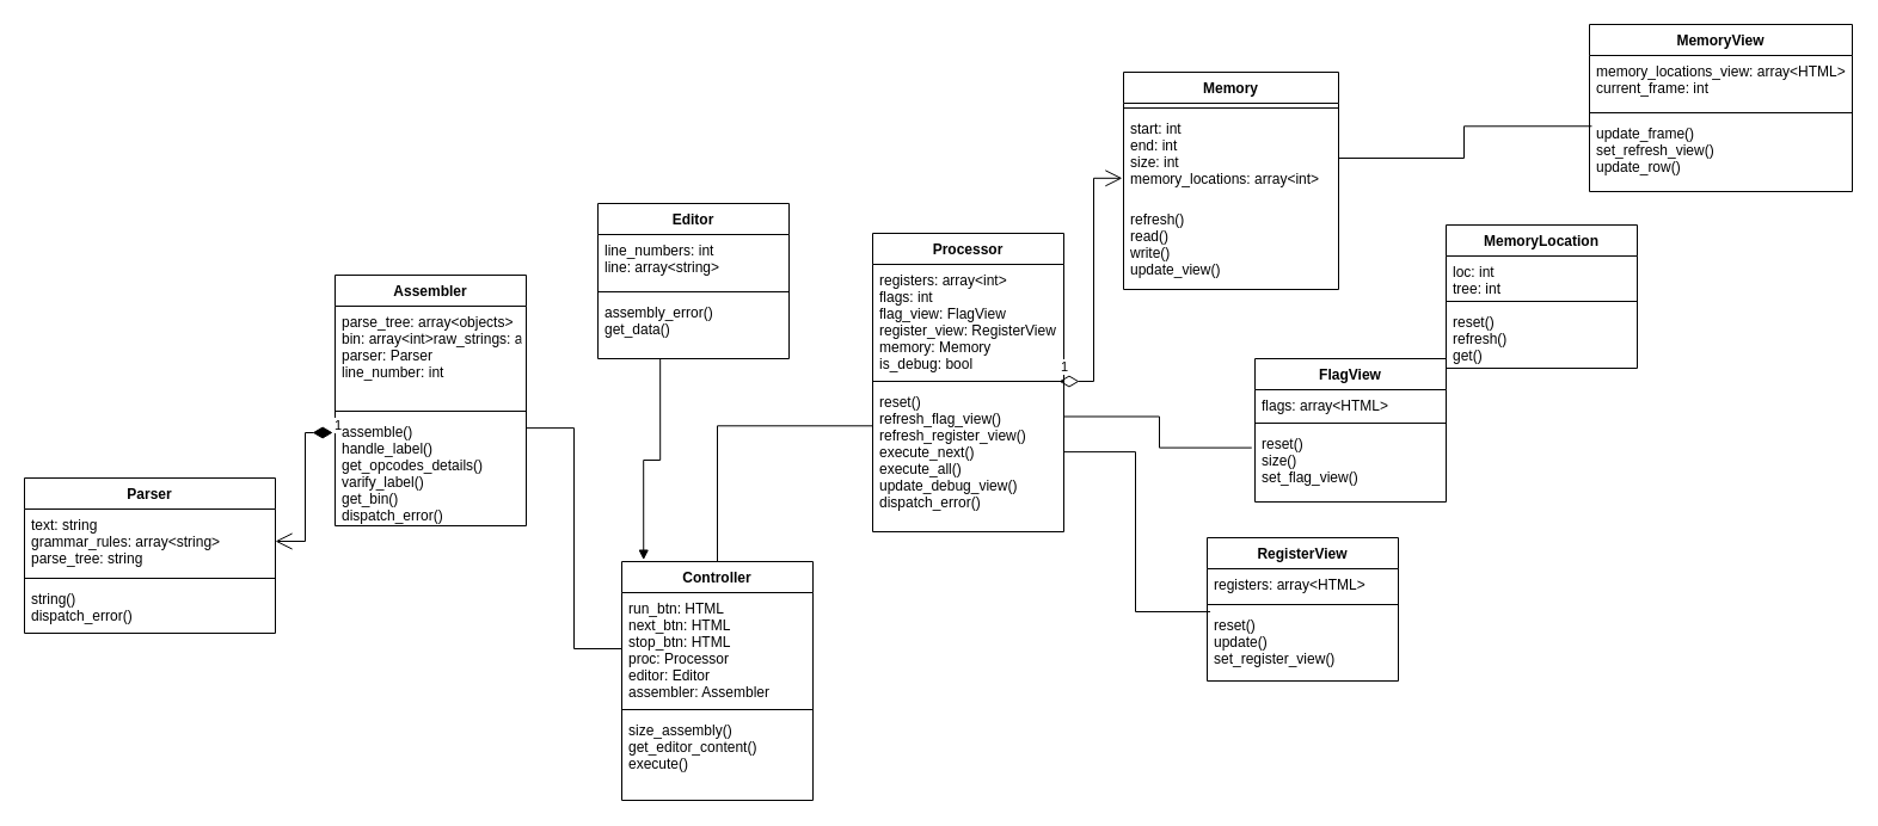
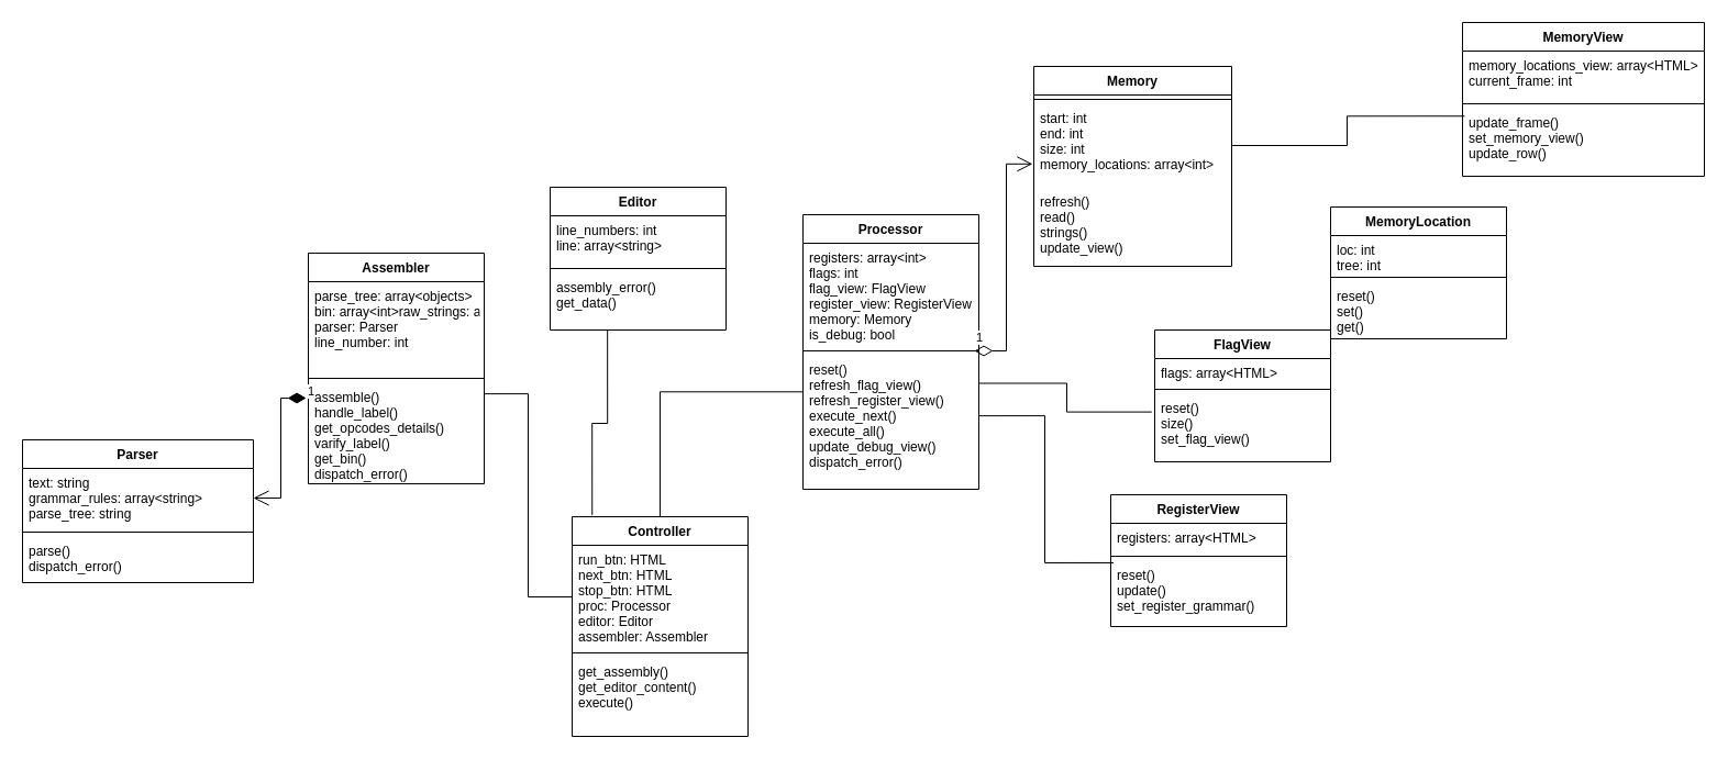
  <mxCell id="0" />
  <mxCell id="1" parent="0" />
  <mxCell id="2" value="MemoryLocation" style="swimlane;fontStyle=1;align=center;verticalAlign=top;childLayout=stackLayout;horizontal=1;startSize=26;horizontalStack=0;resizeParent=1;resizeParentMax=0;resizeLast=0;collapsible=1;marginBottom=0;" vertex="1" parent="1"><mxGeometry x="1210" y="188" width="160" height="120" as="geometry" /></mxCell>
  <mxCell id="3" value="loc: int&#10;tree: int&#10;" style="text;strokeColor=none;fillColor=none;align=left;verticalAlign=top;spacingLeft=4;spacingRight=4;overflow=hidden;rotatable=0;points=[[0,0.5],[1,0.5]];portConstraint=eastwest;" vertex="1" parent="2"><mxGeometry y="26" width="160" height="34" as="geometry" /></mxCell>
  <mxCell id="4" value="" style="line;strokeWidth=1;fillColor=none;align=left;verticalAlign=middle;spacingTop=-1;spacingLeft=3;spacingRight=3;rotatable=0;labelPosition=right;points=[];portConstraint=eastwest;" vertex="1" parent="2"><mxGeometry y="60" width="160" height="8" as="geometry" /></mxCell>
- <mxCell id="5" value="reset()&#10;refresh()&#10;get()&#10;" style="text;strokeColor=none;fillColor=none;align=left;verticalAlign=top;spacingLeft=4;spacingRight=4;overflow=hidden;rotatable=0;points=[[0,0.5],[1,0.5]];portConstraint=eastwest;" vertex="1" parent="2"><mxGeometry y="68" width="160" height="52" as="geometry" /></mxCell>
+ <mxCell id="5" value="reset()&#10;set()&#10;get()&#10;" style="text;strokeColor=none;fillColor=none;align=left;verticalAlign=top;spacingLeft=4;spacingRight=4;overflow=hidden;rotatable=0;points=[[0,0.5],[1,0.5]];portConstraint=eastwest;" vertex="1" parent="2"><mxGeometry y="68" width="160" height="52" as="geometry" /></mxCell>
  <mxCell id="6" value="Memory" style="swimlane;fontStyle=1;align=center;verticalAlign=top;childLayout=stackLayout;horizontal=1;startSize=26;horizontalStack=0;resizeParent=1;resizeParentMax=0;resizeLast=0;collapsible=1;marginBottom=0;" vertex="1" parent="1"><mxGeometry x="940" y="60" width="180" height="182" as="geometry" /></mxCell>
  <mxCell id="7" value="" style="line;strokeWidth=1;fillColor=none;align=left;verticalAlign=middle;spacingTop=-1;spacingLeft=3;spacingRight=3;rotatable=0;labelPosition=right;points=[];portConstraint=eastwest;" vertex="1" parent="6"><mxGeometry y="26" width="180" height="8" as="geometry" /></mxCell>
  <mxCell id="8" value="start: int&#10;end: int&#10;size: int&#10;memory_locations: array&lt;int&gt;&#10;" style="text;strokeColor=none;fillColor=none;align=left;verticalAlign=top;spacingLeft=4;spacingRight=4;overflow=hidden;rotatable=0;points=[[0,0.5],[1,0.5]];portConstraint=eastwest;" vertex="1" parent="6"><mxGeometry y="34" width="180" height="76" as="geometry" /></mxCell>
- <mxCell id="9" value="refresh()&#10;read()&#10;write()&#10;update_view()&#10;" style="text;strokeColor=none;fillColor=none;align=left;verticalAlign=top;spacingLeft=4;spacingRight=4;overflow=hidden;rotatable=0;points=[[0,0.5],[1,0.5]];portConstraint=eastwest;" vertex="1" parent="6"><mxGeometry y="110" width="180" height="72" as="geometry" /></mxCell>
+ <mxCell id="9" value="refresh()&#10;read()&#10;strings()&#10;update_view()&#10;" style="text;strokeColor=none;fillColor=none;align=left;verticalAlign=top;spacingLeft=4;spacingRight=4;overflow=hidden;rotatable=0;points=[[0,0.5],[1,0.5]];portConstraint=eastwest;" vertex="1" parent="6"><mxGeometry y="110" width="180" height="72" as="geometry" /></mxCell>
  <mxCell id="10" value="MemoryView" style="swimlane;fontStyle=1;align=center;verticalAlign=top;childLayout=stackLayout;horizontal=1;startSize=26;horizontalStack=0;resizeParent=1;resizeParentMax=0;resizeLast=0;collapsible=1;marginBottom=0;" vertex="1" parent="1"><mxGeometry x="1330" y="20" width="220" height="140" as="geometry" /></mxCell>
  <mxCell id="11" value="memory_locations_view: array&lt;HTML&gt;&#10;current_frame: int" style="text;strokeColor=none;fillColor=none;align=left;verticalAlign=top;spacingLeft=4;spacingRight=4;overflow=hidden;rotatable=0;points=[[0,0.5],[1,0.5]];portConstraint=eastwest;" vertex="1" parent="10"><mxGeometry y="26" width="220" height="44" as="geometry" /></mxCell>
  <mxCell id="12" value="" style="line;strokeWidth=1;fillColor=none;align=left;verticalAlign=middle;spacingTop=-1;spacingLeft=3;spacingRight=3;rotatable=0;labelPosition=right;points=[];portConstraint=eastwest;" vertex="1" parent="10"><mxGeometry y="70" width="220" height="8" as="geometry" /></mxCell>
- <mxCell id="13" value="update_frame()&#10;set_refresh_view()&#10;update_row()&#10;" style="text;strokeColor=none;fillColor=none;align=left;verticalAlign=top;spacingLeft=4;spacingRight=4;overflow=hidden;rotatable=0;points=[[0,0.5],[1,0.5]];portConstraint=eastwest;" vertex="1" parent="10"><mxGeometry y="78" width="220" height="62" as="geometry" /></mxCell>
+ <mxCell id="13" value="update_frame()&#10;set_memory_view()&#10;update_row()&#10;" style="text;strokeColor=none;fillColor=none;align=left;verticalAlign=top;spacingLeft=4;spacingRight=4;overflow=hidden;rotatable=0;points=[[0,0.5],[1,0.5]];portConstraint=eastwest;" vertex="1" parent="10"><mxGeometry y="78" width="220" height="62" as="geometry" /></mxCell>
  <mxCell id="14" value="Processor" style="swimlane;fontStyle=1;align=center;verticalAlign=top;childLayout=stackLayout;horizontal=1;startSize=26;horizontalStack=0;resizeParent=1;resizeParentMax=0;resizeLast=0;collapsible=1;marginBottom=0;" vertex="1" parent="1"><mxGeometry x="730" y="195" width="160" height="250" as="geometry" /></mxCell>
  <mxCell id="15" value="registers: array&lt;int&gt;&#10;flags: int&#10;flag_view: FlagView&#10;register_view: RegisterView&#10;memory: Memory&#10;is_debug: bool&#10;&#10;" style="text;strokeColor=none;fillColor=none;align=left;verticalAlign=top;spacingLeft=4;spacingRight=4;overflow=hidden;rotatable=0;points=[[0,0.5],[1,0.5]];portConstraint=eastwest;" vertex="1" parent="14"><mxGeometry y="26" width="160" height="94" as="geometry" /></mxCell>
  <mxCell id="16" value="" style="line;strokeWidth=1;fillColor=none;align=left;verticalAlign=middle;spacingTop=-1;spacingLeft=3;spacingRight=3;rotatable=0;labelPosition=right;points=[];portConstraint=eastwest;" vertex="1" parent="14"><mxGeometry y="120" width="160" height="8" as="geometry" /></mxCell>
  <mxCell id="17" value="reset()&#10;refresh_flag_view()&#10;refresh_register_view()&#10;execute_next()&#10;execute_all()&#10;update_debug_view()&#10;dispatch_error()&#10;&#10;&#10;" style="text;strokeColor=none;fillColor=none;align=left;verticalAlign=top;spacingLeft=4;spacingRight=4;overflow=hidden;rotatable=0;points=[[0,0.5],[1,0.5]];portConstraint=eastwest;" vertex="1" parent="14"><mxGeometry y="128" width="160" height="122" as="geometry" /></mxCell>
  <mxCell id="18" value="1" style="endArrow=open;html=1;endSize=12;startArrow=diamondThin;startSize=14;startFill=0;edgeStyle=orthogonalEdgeStyle;align=left;verticalAlign=bottom;rounded=0;entryX=-0.006;entryY=0.721;entryDx=0;entryDy=0;entryPerimeter=0;exitX=0.975;exitY=1.043;exitDx=0;exitDy=0;exitPerimeter=0;" edge="1" parent="1" source="15" target="8"><mxGeometry x="-1" y="3" relative="1" as="geometry"><mxPoint x="1370" y="390" as="sourcePoint" /><mxPoint x="1530" y="390" as="targetPoint" /></mxGeometry></mxCell>
  <mxCell id="19" value="FlagView" style="swimlane;fontStyle=1;align=center;verticalAlign=top;childLayout=stackLayout;horizontal=1;startSize=26;horizontalStack=0;resizeParent=1;resizeParentMax=0;resizeLast=0;collapsible=1;marginBottom=0;" vertex="1" parent="1"><mxGeometry x="1050" y="300" width="160" height="120" as="geometry" /></mxCell>
  <mxCell id="20" value="flags: array&lt;HTML&gt;" style="text;strokeColor=none;fillColor=none;align=left;verticalAlign=top;spacingLeft=4;spacingRight=4;overflow=hidden;rotatable=0;points=[[0,0.5],[1,0.5]];portConstraint=eastwest;" vertex="1" parent="19"><mxGeometry y="26" width="160" height="24" as="geometry" /></mxCell>
  <mxCell id="21" value="" style="line;strokeWidth=1;fillColor=none;align=left;verticalAlign=middle;spacingTop=-1;spacingLeft=3;spacingRight=3;rotatable=0;labelPosition=right;points=[];portConstraint=eastwest;" vertex="1" parent="19"><mxGeometry y="50" width="160" height="8" as="geometry" /></mxCell>
  <mxCell id="22" value="reset()&#10;size()&#10;set_flag_view()&#10;" style="text;strokeColor=none;fillColor=none;align=left;verticalAlign=top;spacingLeft=4;spacingRight=4;overflow=hidden;rotatable=0;points=[[0,0.5],[1,0.5]];portConstraint=eastwest;" vertex="1" parent="19"><mxGeometry y="58" width="160" height="62" as="geometry" /></mxCell>
  <mxCell id="23" value="RegisterView" style="swimlane;fontStyle=1;align=center;verticalAlign=top;childLayout=stackLayout;horizontal=1;startSize=26;horizontalStack=0;resizeParent=1;resizeParentMax=0;resizeLast=0;collapsible=1;marginBottom=0;" vertex="1" parent="1"><mxGeometry x="1010" y="450" width="160" height="120" as="geometry" /></mxCell>
  <mxCell id="24" value="registers: array&lt;HTML&gt;" style="text;strokeColor=none;fillColor=none;align=left;verticalAlign=top;spacingLeft=4;spacingRight=4;overflow=hidden;rotatable=0;points=[[0,0.5],[1,0.5]];portConstraint=eastwest;" vertex="1" parent="23"><mxGeometry y="26" width="160" height="26" as="geometry" /></mxCell>
  <mxCell id="25" value="" style="line;strokeWidth=1;fillColor=none;align=left;verticalAlign=middle;spacingTop=-1;spacingLeft=3;spacingRight=3;rotatable=0;labelPosition=right;points=[];portConstraint=eastwest;" vertex="1" parent="23"><mxGeometry y="52" width="160" height="8" as="geometry" /></mxCell>
- <mxCell id="26" value="reset()&#10;update()&#10;set_register_view()&#10;" style="text;strokeColor=none;fillColor=none;align=left;verticalAlign=top;spacingLeft=4;spacingRight=4;overflow=hidden;rotatable=0;points=[[0,0.5],[1,0.5]];portConstraint=eastwest;" vertex="1" parent="23"><mxGeometry y="60" width="160" height="60" as="geometry" /></mxCell>
+ <mxCell id="26" value="reset()&#10;update()&#10;set_register_grammar()&#10;" style="text;strokeColor=none;fillColor=none;align=left;verticalAlign=top;spacingLeft=4;spacingRight=4;overflow=hidden;rotatable=0;points=[[0,0.5],[1,0.5]];portConstraint=eastwest;" vertex="1" parent="23"><mxGeometry y="60" width="160" height="60" as="geometry" /></mxCell>
  <mxCell id="27" value="Editor" style="swimlane;fontStyle=1;align=center;verticalAlign=top;childLayout=stackLayout;horizontal=1;startSize=26;horizontalStack=0;resizeParent=1;resizeParentMax=0;resizeLast=0;collapsible=1;marginBottom=0;" vertex="1" parent="1"><mxGeometry x="500" y="170" width="160" height="130" as="geometry" /></mxCell>
  <mxCell id="28" value="line_numbers: int&#10;line: array&lt;string&gt;&#10;" style="text;strokeColor=none;fillColor=none;align=left;verticalAlign=top;spacingLeft=4;spacingRight=4;overflow=hidden;rotatable=0;points=[[0,0.5],[1,0.5]];portConstraint=eastwest;" vertex="1" parent="27"><mxGeometry y="26" width="160" height="44" as="geometry" /></mxCell>
  <mxCell id="29" value="" style="line;strokeWidth=1;fillColor=none;align=left;verticalAlign=middle;spacingTop=-1;spacingLeft=3;spacingRight=3;rotatable=0;labelPosition=right;points=[];portConstraint=eastwest;" vertex="1" parent="27"><mxGeometry y="70" width="160" height="8" as="geometry" /></mxCell>
  <mxCell id="30" value="assembly_error()&#10;get_data()&#10;" style="text;strokeColor=none;fillColor=none;align=left;verticalAlign=top;spacingLeft=4;spacingRight=4;overflow=hidden;rotatable=0;points=[[0,0.5],[1,0.5]];portConstraint=eastwest;" vertex="1" parent="27"><mxGeometry y="78" width="160" height="52" as="geometry" /></mxCell>
  <mxCell id="31" value="Assembler" style="swimlane;fontStyle=1;align=center;verticalAlign=top;childLayout=stackLayout;horizontal=1;startSize=26;horizontalStack=0;resizeParent=1;resizeParentMax=0;resizeLast=0;collapsible=1;marginBottom=0;" vertex="1" parent="1"><mxGeometry x="280" y="230" width="160" height="210" as="geometry" /></mxCell>
  <mxCell id="32" value="parse_tree: array&lt;objects&gt;&#10;bin: array&lt;int&gt;raw_strings: array&lt;strings&gt;&#10;parser: Parser&#10;line_number: int" style="text;strokeColor=none;fillColor=none;align=left;verticalAlign=top;spacingLeft=4;spacingRight=4;overflow=hidden;rotatable=0;points=[[0,0.5],[1,0.5]];portConstraint=eastwest;" vertex="1" parent="31"><mxGeometry y="26" width="160" height="84" as="geometry" /></mxCell>
  <mxCell id="33" value="" style="line;strokeWidth=1;fillColor=none;align=left;verticalAlign=middle;spacingTop=-1;spacingLeft=3;spacingRight=3;rotatable=0;labelPosition=right;points=[];portConstraint=eastwest;" vertex="1" parent="31"><mxGeometry y="110" width="160" height="8" as="geometry" /></mxCell>
  <mxCell id="34" value="assemble()&#10;handle_label()&#10;get_opcodes_details()&#10;varify_label()&#10;get_bin()&#10;dispatch_error()&#10;&#10;" style="text;strokeColor=none;fillColor=none;align=left;verticalAlign=top;spacingLeft=4;spacingRight=4;overflow=hidden;rotatable=0;points=[[0,0.5],[1,0.5]];portConstraint=eastwest;" vertex="1" parent="31"><mxGeometry y="118" width="160" height="92" as="geometry" /></mxCell>
  <mxCell id="35" value="Parser" style="swimlane;fontStyle=1;align=center;verticalAlign=top;childLayout=stackLayout;horizontal=1;startSize=26;horizontalStack=0;resizeParent=1;resizeParentMax=0;resizeLast=0;collapsible=1;marginBottom=0;" vertex="1" parent="1"><mxGeometry x="20" y="400" width="210" height="130" as="geometry" /></mxCell>
  <mxCell id="36" value="text: string&#10;grammar_rules: array&lt;string&gt;&#10;parse_tree: string&#10;&#10;" style="text;strokeColor=none;fillColor=none;align=left;verticalAlign=top;spacingLeft=4;spacingRight=4;overflow=hidden;rotatable=0;points=[[0,0.5],[1,0.5]];portConstraint=eastwest;" vertex="1" parent="35"><mxGeometry y="26" width="210" height="54" as="geometry" /></mxCell>
  <mxCell id="37" value="" style="line;strokeWidth=1;fillColor=none;align=left;verticalAlign=middle;spacingTop=-1;spacingLeft=3;spacingRight=3;rotatable=0;labelPosition=right;points=[];portConstraint=eastwest;" vertex="1" parent="35"><mxGeometry y="80" width="210" height="8" as="geometry" /></mxCell>
- <mxCell id="38" value="string()&#10;dispatch_error()" style="text;strokeColor=none;fillColor=none;align=left;verticalAlign=top;spacingLeft=4;spacingRight=4;overflow=hidden;rotatable=0;points=[[0,0.5],[1,0.5]];portConstraint=eastwest;" vertex="1" parent="35"><mxGeometry y="88" width="210" height="42" as="geometry" /></mxCell>
+ <mxCell id="38" value="parse()&#10;dispatch_error()" style="text;strokeColor=none;fillColor=none;align=left;verticalAlign=top;spacingLeft=4;spacingRight=4;overflow=hidden;rotatable=0;points=[[0,0.5],[1,0.5]];portConstraint=eastwest;" vertex="1" parent="35"><mxGeometry y="88" width="210" height="42" as="geometry" /></mxCell>
  <mxCell id="39" value="1" style="endArrow=open;html=1;endSize=12;startArrow=diamondThin;startSize=14;startFill=1;edgeStyle=orthogonalEdgeStyle;align=left;verticalAlign=bottom;rounded=0;exitX=-0.012;exitY=0.152;exitDx=0;exitDy=0;exitPerimeter=0;" edge="1" parent="1" source="34" target="36"><mxGeometry x="-1" y="3" relative="1" as="geometry"><mxPoint x="380" y="480" as="sourcePoint" /><mxPoint x="540" y="480" as="targetPoint" /></mxGeometry></mxCell>
  <mxCell id="40" value="Controller" style="swimlane;fontStyle=1;align=center;verticalAlign=top;childLayout=stackLayout;horizontal=1;startSize=26;horizontalStack=0;resizeParent=1;resizeParentMax=0;resizeLast=0;collapsible=1;marginBottom=0;" vertex="1" parent="1"><mxGeometry x="520" y="470" width="160" height="200" as="geometry" /></mxCell>
  <mxCell id="41" value="run_btn: HTML&#10;next_btn: HTML&#10;stop_btn: HTML&#10;proc: Processor&#10;editor: Editor&#10;assembler: Assembler&#10;&#10;&#10;&#10;" style="text;strokeColor=none;fillColor=none;align=left;verticalAlign=top;spacingLeft=4;spacingRight=4;overflow=hidden;rotatable=0;points=[[0,0.5],[1,0.5]];portConstraint=eastwest;" vertex="1" parent="40"><mxGeometry y="26" width="160" height="94" as="geometry" /></mxCell>
  <mxCell id="42" value="" style="line;strokeWidth=1;fillColor=none;align=left;verticalAlign=middle;spacingTop=-1;spacingLeft=3;spacingRight=3;rotatable=0;labelPosition=right;points=[];portConstraint=eastwest;" vertex="1" parent="40"><mxGeometry y="120" width="160" height="8" as="geometry" /></mxCell>
- <mxCell id="43" value="size_assembly()&#10;get_editor_content()&#10;execute()&#10;" style="text;strokeColor=none;fillColor=none;align=left;verticalAlign=top;spacingLeft=4;spacingRight=4;overflow=hidden;rotatable=0;points=[[0,0.5],[1,0.5]];portConstraint=eastwest;" vertex="1" parent="40"><mxGeometry y="128" width="160" height="72" as="geometry" /></mxCell>
+ <mxCell id="43" value="get_assembly()&#10;get_editor_content()&#10;execute()&#10;" style="text;strokeColor=none;fillColor=none;align=left;verticalAlign=top;spacingLeft=4;spacingRight=4;overflow=hidden;rotatable=0;points=[[0,0.5],[1,0.5]];portConstraint=eastwest;" vertex="1" parent="40"><mxGeometry y="128" width="160" height="72" as="geometry" /></mxCell>
  <mxCell id="44" value="" style="endArrow=none;html=1;edgeStyle=orthogonalEdgeStyle;rounded=0;entryX=0.009;entryY=0.117;entryDx=0;entryDy=0;entryPerimeter=0;" edge="1" parent="1" source="8" target="13"><mxGeometry relative="1" as="geometry"><mxPoint x="1150" y="120" as="sourcePoint" /><mxPoint x="1310" y="120" as="targetPoint" /></mxGeometry></mxCell>
  <mxCell id="45" value="" style="endArrow=none;html=1;edgeStyle=orthogonalEdgeStyle;rounded=0;entryX=-0.017;entryY=0.268;entryDx=0;entryDy=0;entryPerimeter=0;exitX=0.997;exitY=0.209;exitDx=0;exitDy=0;exitPerimeter=0;" edge="1" parent="1" source="17" target="22"><mxGeometry relative="1" as="geometry"><mxPoint x="940" y="350" as="sourcePoint" /><mxPoint x="1100" y="350" as="targetPoint" /></mxGeometry></mxCell>
  <mxCell id="46" value="" style="endArrow=none;html=1;edgeStyle=orthogonalEdgeStyle;rounded=0;exitX=0.997;exitY=0.452;exitDx=0;exitDy=0;exitPerimeter=0;entryX=0.016;entryY=0.033;entryDx=0;entryDy=0;entryPerimeter=0;" edge="1" parent="1" source="17" target="26"><mxGeometry relative="1" as="geometry"><mxPoint x="920" y="460" as="sourcePoint" /><mxPoint x="1080" y="460" as="targetPoint" /></mxGeometry></mxCell>
  <mxCell id="47" value="" style="endArrow=none;html=1;edgeStyle=orthogonalEdgeStyle;rounded=0;exitX=1;exitY=0.11;exitDx=0;exitDy=0;exitPerimeter=0;entryX=0;entryY=0.5;entryDx=0;entryDy=0;" edge="1" parent="1" source="34" target="41"><mxGeometry relative="1" as="geometry"><mxPoint x="460" y="360" as="sourcePoint" /><mxPoint x="620" y="360" as="targetPoint" /></mxGeometry></mxCell>
- <mxCell id="48" value="" style="endArrow=block;html=1;edgeStyle=orthogonalEdgeStyle;rounded=0;exitX=0.326;exitY=0.997;exitDx=0;exitDy=0;exitPerimeter=0;entryX=0.114;entryY=-0.007;entryDx=0;entryDy=0;entryPerimeter=0;" edge="1" parent="1" source="30" target="40"><mxGeometry relative="1" as="geometry"><mxPoint x="480" y="330" as="sourcePoint" /><mxPoint x="640" y="330" as="targetPoint" /></mxGeometry></mxCell>
+ <mxCell id="48" value="" style="endArrow=none;html=1;edgeStyle=orthogonalEdgeStyle;rounded=0;exitX=0.326;exitY=0.997;exitDx=0;exitDy=0;exitPerimeter=0;entryX=0.114;entryY=-0.007;entryDx=0;entryDy=0;entryPerimeter=0;" edge="1" parent="1" source="30" target="40"><mxGeometry relative="1" as="geometry"><mxPoint x="480" y="330" as="sourcePoint" /><mxPoint x="640" y="330" as="targetPoint" /></mxGeometry></mxCell>
  <mxCell id="49" value="" style="endArrow=none;html=1;edgeStyle=orthogonalEdgeStyle;rounded=0;exitX=0.5;exitY=0;exitDx=0;exitDy=0;entryX=0.002;entryY=0.273;entryDx=0;entryDy=0;entryPerimeter=0;" edge="1" parent="1" source="40" target="17"><mxGeometry relative="1" as="geometry"><mxPoint x="600" y="400" as="sourcePoint" /><mxPoint x="760" y="400" as="targetPoint" /></mxGeometry></mxCell>
